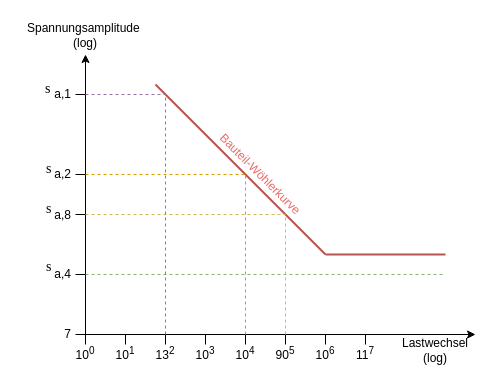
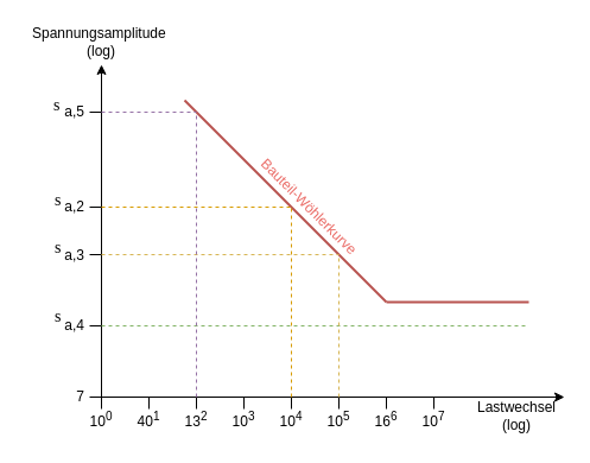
  <mxCell id="0" />
  <mxCell id="1" parent="0" />
  <mxCell id="2" value="" style="endArrow=none;html=1;rounded=0;" parent="1" edge="1"><mxGeometry width="50" height="50" relative="1" as="geometry"><mxPoint x="165" y="344" as="sourcePoint" /><mxPoint x="165" y="334" as="targetPoint" /></mxGeometry></mxCell>
  <mxCell id="3" value="" style="endArrow=none;html=1;rounded=0;fillColor=#f8cecc;strokeColor=#b85450;strokeWidth=2;startArrow=none;startFill=0;endFill=0;" parent="1" edge="1"><mxGeometry width="50" height="50" relative="1" as="geometry"><mxPoint x="155" y="84" as="sourcePoint" /><mxPoint x="325" y="254" as="targetPoint" /></mxGeometry></mxCell>
  <mxCell id="4" value="" style="endArrow=classic;html=1;rounded=0;" parent="1" edge="1"><mxGeometry width="50" height="50" relative="1" as="geometry"><mxPoint x="85" y="334" as="sourcePoint" /><mxPoint x="475" y="334" as="targetPoint" /></mxGeometry></mxCell>
  <mxCell id="5" value="" style="endArrow=classic;html=1;rounded=0;" parent="1" edge="1"><mxGeometry width="50" height="50" relative="1" as="geometry"><mxPoint x="85" y="344" as="sourcePoint" /><mxPoint x="85" y="54" as="targetPoint" /></mxGeometry></mxCell>
  <mxCell id="6" value="" style="endArrow=none;html=1;rounded=0;" parent="1" edge="1"><mxGeometry width="50" height="50" relative="1" as="geometry"><mxPoint x="125" y="344" as="sourcePoint" /><mxPoint x="125" y="334" as="targetPoint" /></mxGeometry></mxCell>
  <mxCell id="7" value="" style="endArrow=none;html=1;rounded=0;" parent="1" edge="1"><mxGeometry width="50" height="50" relative="1" as="geometry"><mxPoint x="205" y="344" as="sourcePoint" /><mxPoint x="205" y="334" as="targetPoint" /></mxGeometry></mxCell>
  <mxCell id="8" value="" style="endArrow=none;html=1;rounded=0;" parent="1" edge="1"><mxGeometry width="50" height="50" relative="1" as="geometry"><mxPoint x="245" y="344" as="sourcePoint" /><mxPoint x="245" y="334" as="targetPoint" /></mxGeometry></mxCell>
  <mxCell id="9" value="10&lt;sup&gt;4&lt;/sup&gt;" style="text;html=1;align=center;verticalAlign=middle;whiteSpace=wrap;rounded=0;" parent="1" vertex="1"><mxGeometry x="215" y="338" width="60" height="30" as="geometry" /></mxCell>
  <mxCell id="10" value="10&lt;sup&gt;3&lt;/sup&gt;" style="text;html=1;align=center;verticalAlign=middle;whiteSpace=wrap;rounded=0;" parent="1" vertex="1"><mxGeometry x="175" y="338" width="60" height="30" as="geometry" /></mxCell>
  <mxCell id="11" value="13&lt;sup&gt;2&lt;/sup&gt;" style="text;html=1;align=center;verticalAlign=middle;whiteSpace=wrap;rounded=0;" parent="1" vertex="1"><mxGeometry x="135" y="338" width="60" height="30" as="geometry" /></mxCell>
- <mxCell id="12" value="10&lt;sup&gt;1&lt;/sup&gt;" style="text;html=1;align=center;verticalAlign=middle;whiteSpace=wrap;rounded=0;" parent="1" vertex="1"><mxGeometry x="95" y="338" width="60" height="30" as="geometry" /></mxCell>
+ <mxCell id="12" value="40&lt;sup&gt;1&lt;/sup&gt;" style="text;html=1;align=center;verticalAlign=middle;whiteSpace=wrap;rounded=0;" parent="1" vertex="1"><mxGeometry x="95" y="338" width="60" height="30" as="geometry" /></mxCell>
  <mxCell id="13" value="10&lt;sup&gt;0&lt;/sup&gt;" style="text;html=1;align=center;verticalAlign=middle;whiteSpace=wrap;rounded=0;" parent="1" vertex="1"><mxGeometry x="55" y="338" width="60" height="30" as="geometry" /></mxCell>
  <mxCell id="14" value="Lastwechsel (log)" style="text;html=1;align=center;verticalAlign=middle;whiteSpace=wrap;rounded=0;" parent="1" vertex="1"><mxGeometry x="405" y="335" width="60" height="30" as="geometry" /></mxCell>
  <mxCell id="15" value="" style="endArrow=none;html=1;rounded=0;" parent="1" edge="1"><mxGeometry width="50" height="50" relative="1" as="geometry"><mxPoint x="285" y="344" as="sourcePoint" /><mxPoint x="285" y="334" as="targetPoint" /></mxGeometry></mxCell>
  <mxCell id="16" value="" style="endArrow=none;html=1;rounded=0;" parent="1" edge="1"><mxGeometry width="50" height="50" relative="1" as="geometry"><mxPoint x="325" y="344" as="sourcePoint" /><mxPoint x="325" y="334" as="targetPoint" /></mxGeometry></mxCell>
  <mxCell id="17" value="" style="endArrow=none;html=1;rounded=0;" parent="1" edge="1"><mxGeometry width="50" height="50" relative="1" as="geometry"><mxPoint x="365" y="344" as="sourcePoint" /><mxPoint x="365" y="334" as="targetPoint" /></mxGeometry></mxCell>
- <mxCell id="18" value="90&lt;sup&gt;5&lt;/sup&gt;" style="text;html=1;align=center;verticalAlign=middle;whiteSpace=wrap;rounded=0;" parent="1" vertex="1"><mxGeometry x="255" y="338" width="60" height="30" as="geometry" /></mxCell>
- <mxCell id="19" value="10&lt;sup&gt;6&lt;/sup&gt;" style="text;html=1;align=center;verticalAlign=middle;whiteSpace=wrap;rounded=0;" parent="1" vertex="1"><mxGeometry x="295" y="338" width="60" height="30" as="geometry" /></mxCell>
- <mxCell id="20" value="11&lt;sup&gt;7&lt;/sup&gt;" style="text;html=1;align=center;verticalAlign=middle;whiteSpace=wrap;rounded=0;" parent="1" vertex="1"><mxGeometry x="335" y="338" width="60" height="30" as="geometry" /></mxCell>
+ <mxCell id="18" value="10&lt;sup&gt;5&lt;/sup&gt;" style="text;html=1;align=center;verticalAlign=middle;whiteSpace=wrap;rounded=0;" parent="1" vertex="1"><mxGeometry x="255" y="338" width="60" height="30" as="geometry" /></mxCell>
+ <mxCell id="19" value="16&lt;sup&gt;6&lt;/sup&gt;" style="text;html=1;align=center;verticalAlign=middle;whiteSpace=wrap;rounded=0;" parent="1" vertex="1"><mxGeometry x="295" y="338" width="60" height="30" as="geometry" /></mxCell>
+ <mxCell id="20" value="10&lt;sup&gt;7&lt;/sup&gt;" style="text;html=1;align=center;verticalAlign=middle;whiteSpace=wrap;rounded=0;" parent="1" vertex="1"><mxGeometry x="335" y="338" width="60" height="30" as="geometry" /></mxCell>
  <mxCell id="21" value="Spannungsamplitude&amp;nbsp;&lt;div&gt;(log)&lt;/div&gt;" style="text;html=1;align=center;verticalAlign=middle;whiteSpace=wrap;rounded=0;rotation=0;" parent="1" vertex="1"><mxGeometry x="20" y="20" width="130" height="30" as="geometry" /></mxCell>
  <mxCell id="22" value="7" style="text;html=1;align=right;verticalAlign=middle;whiteSpace=wrap;rounded=0;" parent="1" vertex="1"><mxGeometry x="33" y="319" width="40" height="30" as="geometry" /></mxCell>
  <mxCell id="23" value="" style="endArrow=none;html=1;rounded=0;" parent="1" edge="1"><mxGeometry width="50" height="50" relative="1" as="geometry"><mxPoint x="75" y="214" as="sourcePoint" /><mxPoint x="85" y="214" as="targetPoint" /></mxGeometry></mxCell>
  <mxCell id="24" value="" style="endArrow=none;html=1;rounded=0;" parent="1" edge="1"><mxGeometry width="50" height="50" relative="1" as="geometry"><mxPoint x="75" y="174" as="sourcePoint" /><mxPoint x="85" y="174" as="targetPoint" /></mxGeometry></mxCell>
  <mxCell id="25" value="" style="endArrow=none;html=1;rounded=0;" parent="1" edge="1"><mxGeometry width="50" height="50" relative="1" as="geometry"><mxPoint x="75" y="94" as="sourcePoint" /><mxPoint x="85" y="94" as="targetPoint" /></mxGeometry></mxCell>
  <mxCell id="26" value="a,2" style="text;html=1;align=right;verticalAlign=middle;whiteSpace=wrap;rounded=0;" parent="1" vertex="1"><mxGeometry x="33" y="159" width="40" height="30" as="geometry" /></mxCell>
- <mxCell id="27" value="a,1" style="text;html=1;align=right;verticalAlign=middle;whiteSpace=wrap;rounded=0;" parent="1" vertex="1"><mxGeometry x="33" y="79" width="40" height="30" as="geometry" /></mxCell>
+ <mxCell id="27" value="a,5" style="text;html=1;align=right;verticalAlign=middle;whiteSpace=wrap;rounded=0;" parent="1" vertex="1"><mxGeometry x="33" y="79" width="40" height="30" as="geometry" /></mxCell>
  <mxCell id="28" value="Bauteil-Wöhlerkurve" style="text;html=1;align=center;verticalAlign=middle;whiteSpace=wrap;rounded=0;fillColor=none;strokeColor=none;fontColor=#EA6B66;rotation=45;" parent="1" vertex="1"><mxGeometry x="195" y="159" width="130" height="30" as="geometry" /></mxCell>
- <mxCell id="29" value="a,8" style="text;html=1;align=right;verticalAlign=middle;whiteSpace=wrap;rounded=0;" parent="1" vertex="1"><mxGeometry x="33" y="199" width="40" height="31" as="geometry" /></mxCell>
+ <mxCell id="29" value="a,3" style="text;html=1;align=right;verticalAlign=middle;whiteSpace=wrap;rounded=0;" parent="1" vertex="1"><mxGeometry x="33" y="199" width="40" height="31" as="geometry" /></mxCell>
  <mxCell id="30" value="" style="endArrow=none;html=1;rounded=0;" parent="1" edge="1"><mxGeometry width="50" height="50" relative="1" as="geometry"><mxPoint x="75" y="334" as="sourcePoint" /><mxPoint x="85" y="334" as="targetPoint" /></mxGeometry></mxCell>
  <mxCell id="31" value="" style="endArrow=none;html=1;rounded=0;fillColor=#f8cecc;strokeColor=#b85450;strokeWidth=2;" parent="1" edge="1"><mxGeometry width="50" height="50" relative="1" as="geometry"><mxPoint x="325" y="253.97" as="sourcePoint" /><mxPoint x="445" y="253.97" as="targetPoint" /></mxGeometry></mxCell>
  <mxCell id="32" value="s" style="text;whiteSpace=wrap;fontFamily=Symbol;fontSize=14;" parent="1" vertex="1"><mxGeometry x="43" y="74" width="40" height="40" as="geometry" /></mxCell>
  <mxCell id="33" value="" style="endArrow=none;html=1;rounded=0;" parent="1" edge="1"><mxGeometry width="50" height="50" relative="1" as="geometry"><mxPoint x="75" y="274" as="sourcePoint" /><mxPoint x="85" y="274" as="targetPoint" /></mxGeometry></mxCell>
  <mxCell id="34" value="a,4" style="text;html=1;align=right;verticalAlign=middle;whiteSpace=wrap;rounded=0;" parent="1" vertex="1"><mxGeometry x="33" y="259" width="40" height="30" as="geometry" /></mxCell>
  <mxCell id="35" value="s" style="text;whiteSpace=wrap;fontFamily=Symbol;fontSize=14;" parent="1" vertex="1"><mxGeometry x="44" y="154" width="40" height="40" as="geometry" /></mxCell>
  <mxCell id="36" value="s" style="text;whiteSpace=wrap;fontFamily=Symbol;fontSize=14;" parent="1" vertex="1"><mxGeometry x="44" y="194" width="40" height="40" as="geometry" /></mxCell>
  <mxCell id="37" value="s" style="text;whiteSpace=wrap;fontFamily=Symbol;fontSize=14;" parent="1" vertex="1"><mxGeometry x="44" y="252" width="40" height="40" as="geometry" /></mxCell>
  <mxCell id="38" value="" style="endArrow=none;dashed=1;html=1;rounded=0;fillColor=#d5e8d4;strokeColor=#82b366;" edge="1" parent="1"><mxGeometry width="50" height="50" relative="1" as="geometry"><mxPoint x="85" y="274" as="sourcePoint" /><mxPoint x="445" y="274" as="targetPoint" /></mxGeometry></mxCell>
  <mxCell id="39" value="" style="endArrow=none;dashed=1;html=1;rounded=0;fillColor=#fff2cc;strokeColor=#d6b656;" edge="1" parent="1"><mxGeometry width="50" height="50" relative="1" as="geometry"><mxPoint x="85" y="214" as="sourcePoint" /><mxPoint x="285" y="214" as="targetPoint" /></mxGeometry></mxCell>
  <mxCell id="40" value="" style="endArrow=none;dashed=1;html=1;rounded=0;fillColor=#ffe6cc;strokeColor=#d79b00;" edge="1" parent="1"><mxGeometry width="50" height="50" relative="1" as="geometry"><mxPoint x="85" y="174" as="sourcePoint" /><mxPoint x="245" y="174" as="targetPoint" /></mxGeometry></mxCell>
  <mxCell id="41" value="" style="endArrow=none;dashed=1;html=1;rounded=0;strokeWidth=1;fillColor=#e1d5e7;strokeColor=#9673a6;" edge="1" parent="1"><mxGeometry width="50" height="50" relative="1" as="geometry"><mxPoint x="85" y="94" as="sourcePoint" /><mxPoint x="165" y="94" as="targetPoint" /></mxGeometry></mxCell>
  <mxCell id="42" value="" style="endArrow=none;dashed=1;html=1;rounded=0;strokeWidth=1;fillColor=#e1d5e7;strokeColor=#9673a6;" edge="1" parent="1"><mxGeometry width="50" height="50" relative="1" as="geometry"><mxPoint x="165" y="334" as="sourcePoint" /><mxPoint x="165" y="94" as="targetPoint" /></mxGeometry></mxCell>
  <mxCell id="43" value="" style="endArrow=none;dashed=1;html=1;rounded=0;strokeWidth=1;fillColor=#ffe6cc;strokeColor=#d79b00;" edge="1" parent="1"><mxGeometry width="50" height="50" relative="1" as="geometry"><mxPoint x="245" y="334" as="sourcePoint" /><mxPoint x="245" y="174" as="targetPoint" /></mxGeometry></mxCell>
  <mxCell id="44" value="" style="endArrow=none;dashed=1;html=1;rounded=0;strokeWidth=1;fillColor=#fff2cc;strokeColor=#d6b656;" edge="1" parent="1"><mxGeometry width="50" height="50" relative="1" as="geometry"><mxPoint x="285" y="334" as="sourcePoint" /><mxPoint x="285" y="214" as="targetPoint" /></mxGeometry></mxCell>
